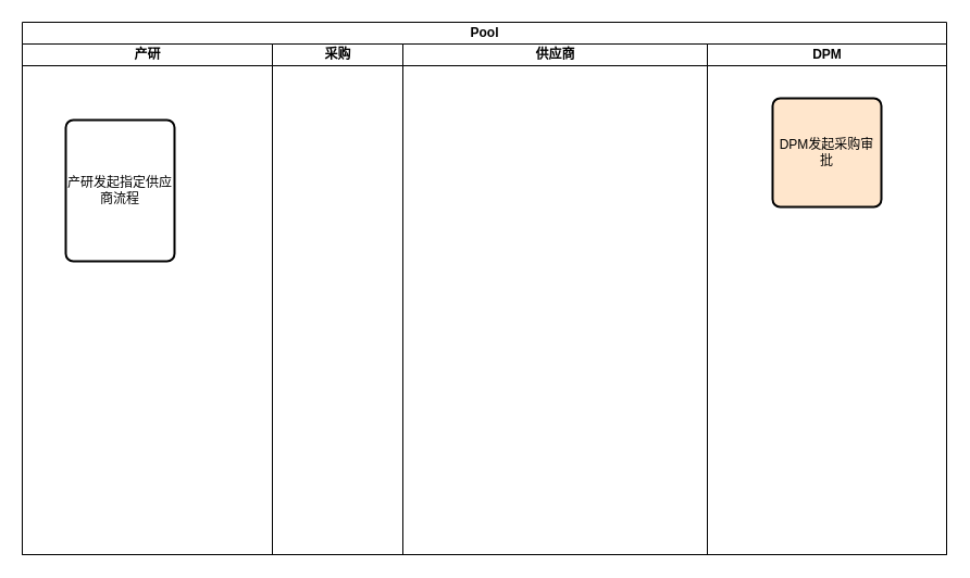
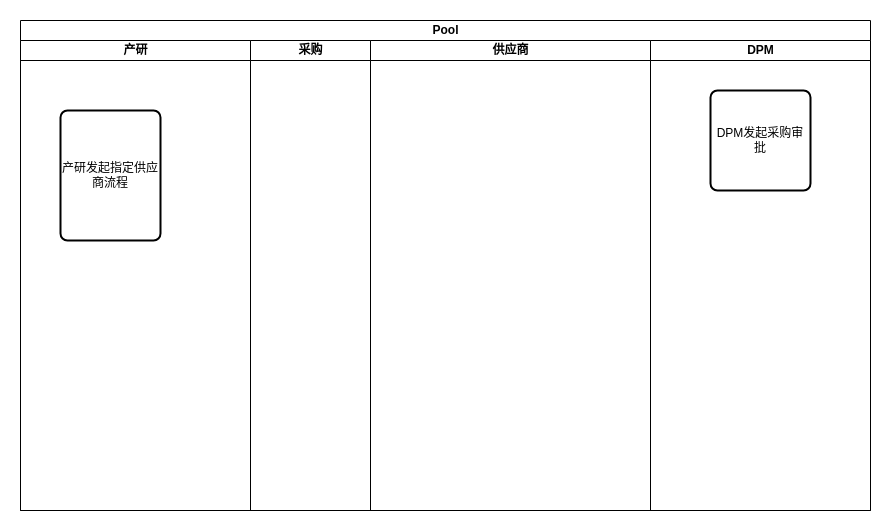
  <mxCell id="0" />
  <mxCell id="1" parent="0" />
  <mxCell id="2" value="Pool" style="swimlane;childLayout=stackLayout;resizeParent=1;resizeParentMax=0;startSize=20;html=1;" vertex="1" parent="1"><mxGeometry x="20" y="20" width="850" height="490" as="geometry" /></mxCell>
  <mxCell id="3" value="产研" style="swimlane;startSize=20;html=1;" vertex="1" parent="2"><mxGeometry y="20" width="230" height="470" as="geometry" /></mxCell>
  <mxCell id="4" value="产研发起指定供应商流程" style="rounded=1;whiteSpace=wrap;html=1;absoluteArcSize=1;arcSize=14;strokeWidth=2;" vertex="1" parent="3"><mxGeometry x="40" y="70" width="100" height="130" as="geometry" /></mxCell>
  <mxCell id="5" value="采购" style="swimlane;startSize=20;html=1;" vertex="1" parent="2"><mxGeometry x="230" y="20" width="120" height="470" as="geometry" /></mxCell>
  <mxCell id="6" value="供应商" style="swimlane;startSize=20;html=1;" vertex="1" parent="2"><mxGeometry x="350" y="20" width="280" height="470" as="geometry" /></mxCell>
  <mxCell id="7" value="DPM" style="swimlane;startSize=20;html=1;" vertex="1" parent="2"><mxGeometry x="630" y="20" width="220" height="470" as="geometry" /></mxCell>
- <mxCell id="8" value="DPM发起采购审批" style="rounded=1;whiteSpace=wrap;html=1;absoluteArcSize=1;arcSize=14;strokeWidth=2;fillColor=#ffe6cc;" vertex="1" parent="7"><mxGeometry x="60" y="50" width="100" height="100" as="geometry" /></mxCell>
+ <mxCell id="8" value="DPM发起采购审批" style="rounded=1;whiteSpace=wrap;html=1;absoluteArcSize=1;arcSize=14;strokeWidth=2;" vertex="1" parent="7"><mxGeometry x="60" y="50" width="100" height="100" as="geometry" /></mxCell>
